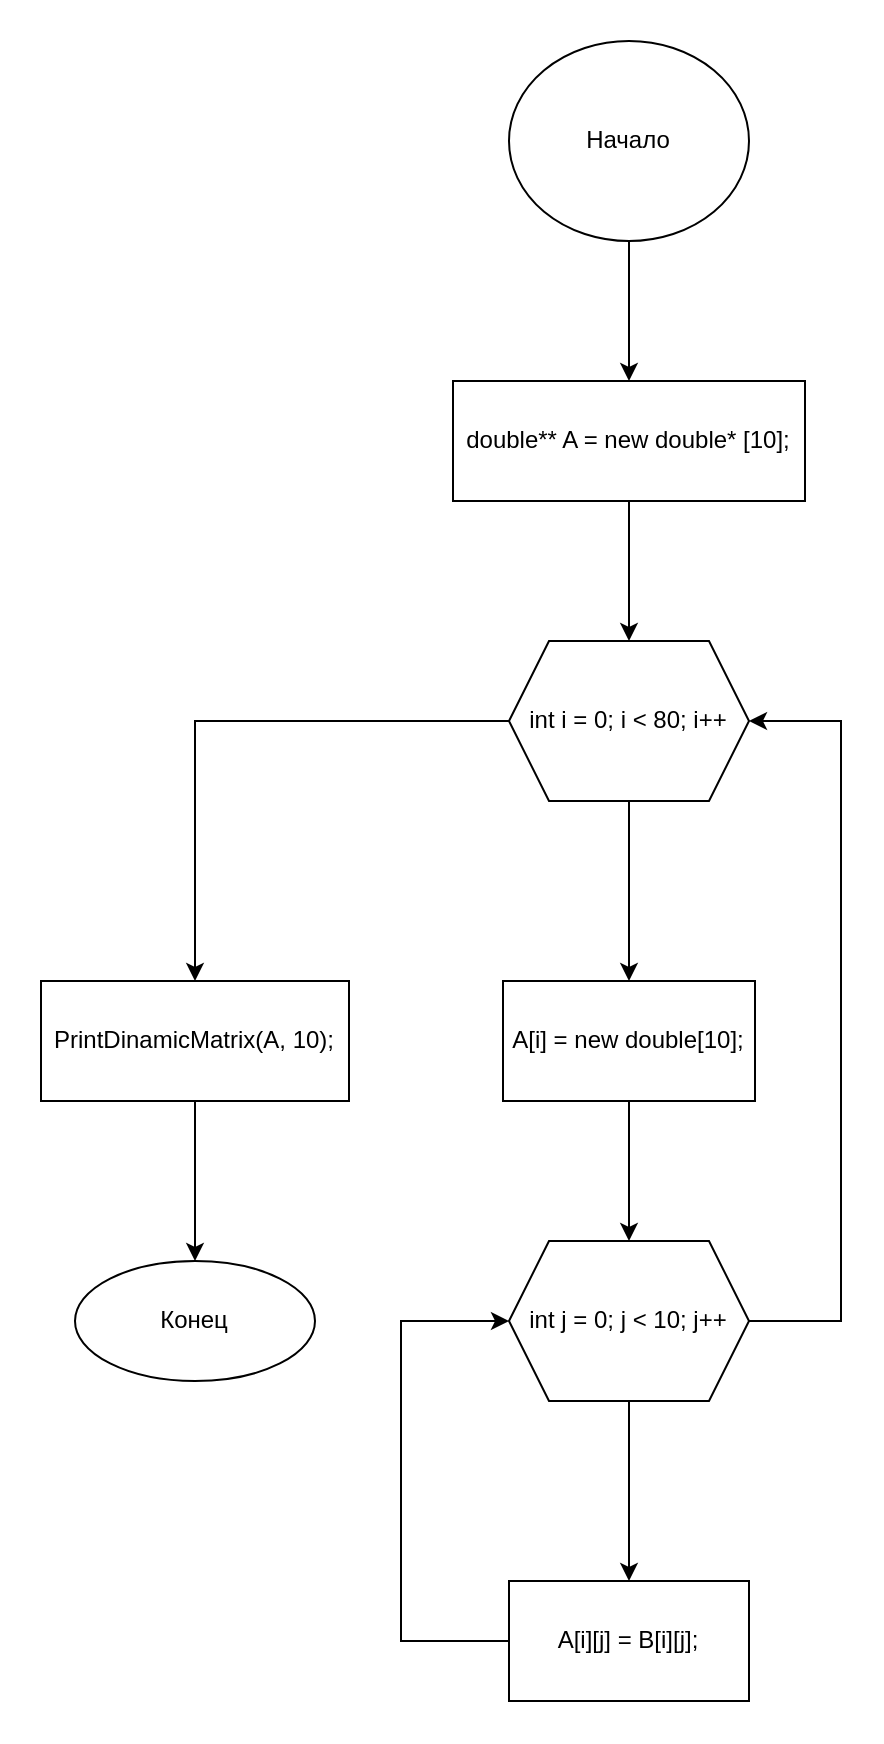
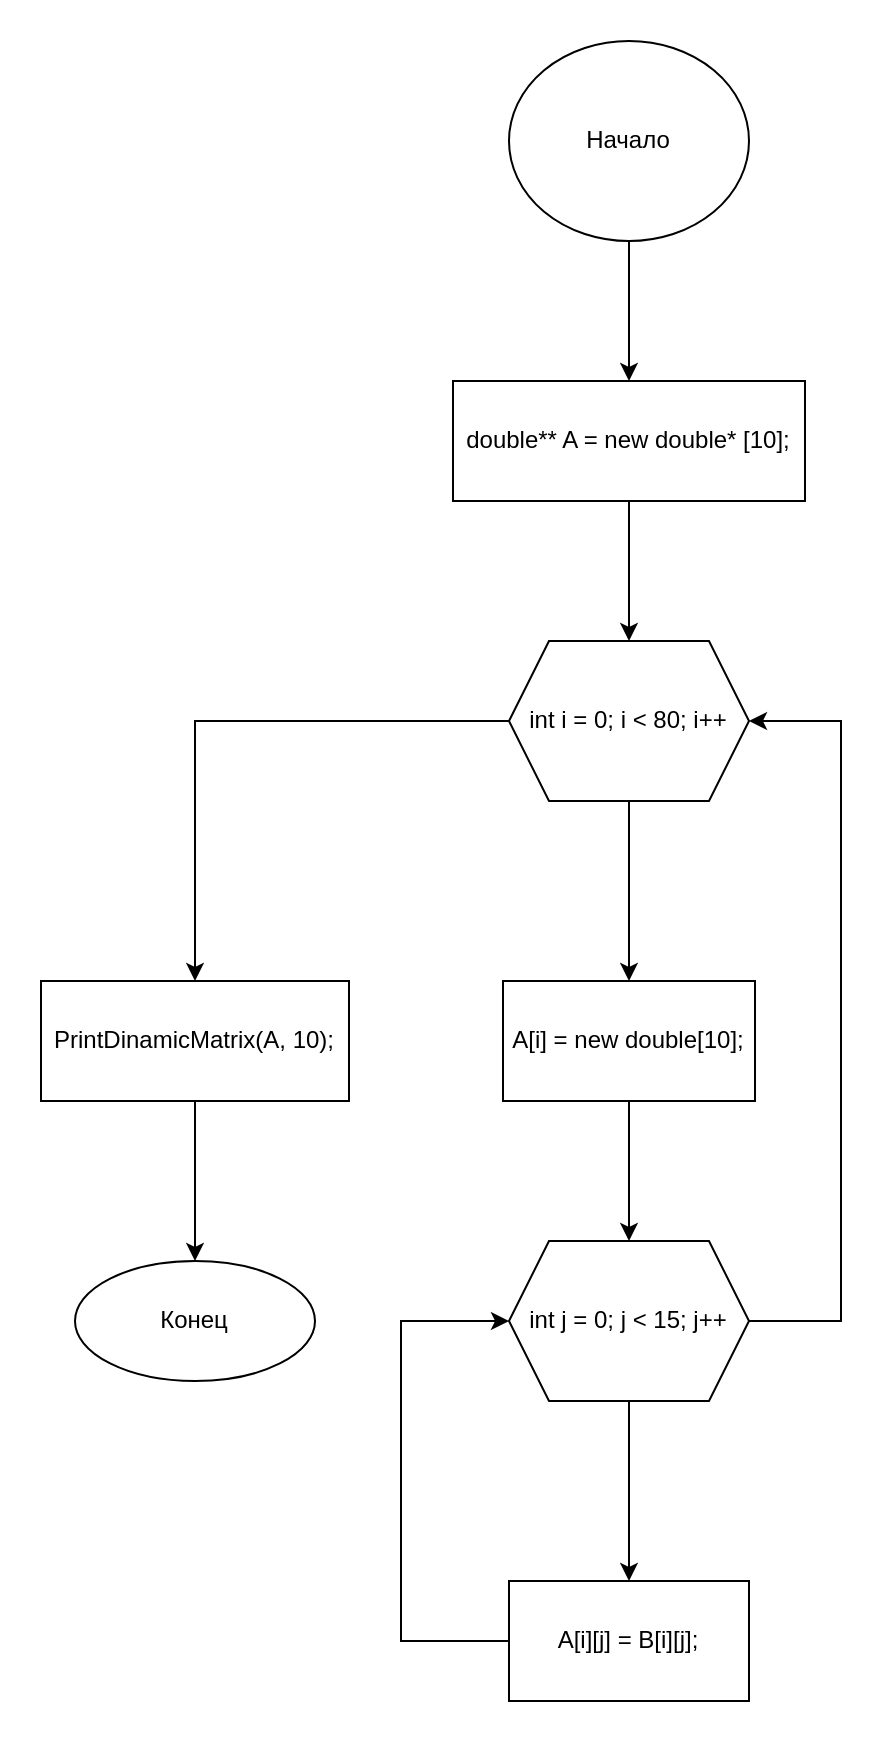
  <mxCell id="0" />
  <mxCell id="1" parent="0" />
  <mxCell id="2" value="" style="edgeStyle=orthogonalEdgeStyle;rounded=0;orthogonalLoop=1;jettySize=auto;html=1;" parent="1" source="3" target="5" edge="1"><mxGeometry relative="1" as="geometry" /></mxCell>
  <mxCell id="3" value="Начало" style="ellipse;whiteSpace=wrap;html=1;" parent="1" vertex="1"><mxGeometry x="254" y="20" width="120" height="100" as="geometry" /></mxCell>
  <mxCell id="4" value="" style="edgeStyle=orthogonalEdgeStyle;rounded=0;orthogonalLoop=1;jettySize=auto;html=1;" parent="1" source="5" target="8" edge="1"><mxGeometry relative="1" as="geometry" /></mxCell>
  <mxCell id="5" value="double** A = new double* [10];" style="whiteSpace=wrap;html=1;" parent="1" vertex="1"><mxGeometry x="226" y="190" width="176" height="60" as="geometry" /></mxCell>
  <mxCell id="6" value="" style="edgeStyle=orthogonalEdgeStyle;rounded=0;orthogonalLoop=1;jettySize=auto;html=1;" parent="1" source="8" target="10" edge="1"><mxGeometry relative="1" as="geometry" /></mxCell>
  <mxCell id="7" value="" style="edgeStyle=orthogonalEdgeStyle;rounded=0;orthogonalLoop=1;jettySize=auto;html=1;" parent="1" source="8" target="17" edge="1"><mxGeometry relative="1" as="geometry" /></mxCell>
  <mxCell id="8" value="int i = 0; i &lt; 80; i++" style="shape=hexagon;perimeter=hexagonPerimeter2;whiteSpace=wrap;html=1;fixedSize=1;" parent="1" vertex="1"><mxGeometry x="254" y="320" width="120" height="80" as="geometry" /></mxCell>
  <mxCell id="9" value="" style="edgeStyle=orthogonalEdgeStyle;rounded=0;orthogonalLoop=1;jettySize=auto;html=1;" parent="1" source="10" target="13" edge="1"><mxGeometry relative="1" as="geometry" /></mxCell>
  <mxCell id="10" value="A[i] = new double[10];" style="whiteSpace=wrap;html=1;" parent="1" vertex="1"><mxGeometry x="251" y="490" width="126" height="60" as="geometry" /></mxCell>
  <mxCell id="11" value="" style="edgeStyle=orthogonalEdgeStyle;rounded=0;orthogonalLoop=1;jettySize=auto;html=1;" parent="1" source="13" target="15" edge="1"><mxGeometry relative="1" as="geometry" /></mxCell>
  <mxCell id="12" style="edgeStyle=orthogonalEdgeStyle;rounded=0;orthogonalLoop=1;jettySize=auto;html=1;entryX=1;entryY=0.5;entryDx=0;entryDy=0;" parent="1" source="13" target="8" edge="1"><mxGeometry relative="1" as="geometry"><mxPoint x="440" y="360" as="targetPoint" /><Array as="points"><mxPoint x="420" y="660" /><mxPoint x="420" y="360" /></Array></mxGeometry></mxCell>
- <mxCell id="13" value="int j = 0; j &lt; 10; j++" style="shape=hexagon;perimeter=hexagonPerimeter2;whiteSpace=wrap;html=1;fixedSize=1;" parent="1" vertex="1"><mxGeometry x="254" y="620" width="120" height="80" as="geometry" /></mxCell>
+ <mxCell id="13" value="int j = 0; j &lt; 15; j++" style="shape=hexagon;perimeter=hexagonPerimeter2;whiteSpace=wrap;html=1;fixedSize=1;" parent="1" vertex="1"><mxGeometry x="254" y="620" width="120" height="80" as="geometry" /></mxCell>
  <mxCell id="14" style="edgeStyle=orthogonalEdgeStyle;rounded=0;orthogonalLoop=1;jettySize=auto;html=1;entryX=0;entryY=0.5;entryDx=0;entryDy=0;" parent="1" source="15" target="13" edge="1"><mxGeometry relative="1" as="geometry"><mxPoint x="210" y="660" as="targetPoint" /><Array as="points"><mxPoint x="200" y="820" /><mxPoint x="200" y="660" /></Array></mxGeometry></mxCell>
  <mxCell id="15" value="A[i][j] = B[i][j];" style="whiteSpace=wrap;html=1;" parent="1" vertex="1"><mxGeometry x="254" y="790" width="120" height="60" as="geometry" /></mxCell>
  <mxCell id="16" value="" style="edgeStyle=orthogonalEdgeStyle;rounded=0;orthogonalLoop=1;jettySize=auto;html=1;" parent="1" source="17" target="18" edge="1"><mxGeometry relative="1" as="geometry" /></mxCell>
  <mxCell id="17" value="PrintDinamicMatrix(A, 10);" style="whiteSpace=wrap;html=1;" parent="1" vertex="1"><mxGeometry x="20" y="490" width="154" height="60" as="geometry" /></mxCell>
  <mxCell id="18" value="Конец" style="ellipse;whiteSpace=wrap;html=1;" parent="1" vertex="1"><mxGeometry x="37" y="630" width="120" height="60" as="geometry" /></mxCell>
